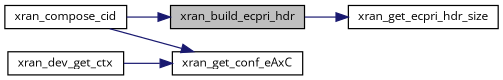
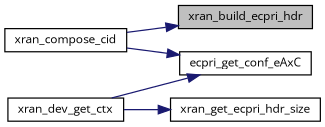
  digraph {
    fontname="Open Sans"
    rankdir=LR
    node [color=black fillcolor=white fontname="Open Sans" fontsize=10 shape=record style=filled]
    edge [color=midnightblue fontname="Open Sans" fontsize=10 labelfontname=Helvetica labelfontsize=10 style=solid]
    n1 [fillcolor=grey75 fontcolor=black height=0.2 label=xran_build_ecpri_hdr width=0.4]
    n2 [height=0.2 label=xran_get_ecpri_hdr_size width=0.4]
    n3 [height=0.2 label=xran_compose_cid width=0.4]
-   n4 [height=0.2 label=xran_get_conf_eAxC width=0.4]
+   n4 [height=0.2 label=ecpri_get_conf_eAxC width=0.4]
    n5 [height=0.2 label=xran_dev_get_ctx width=0.4]
-   n1 -> n2
+   n5 -> n2
    n3 -> n1
    n3 -> n4
    n5 -> n4
  }
